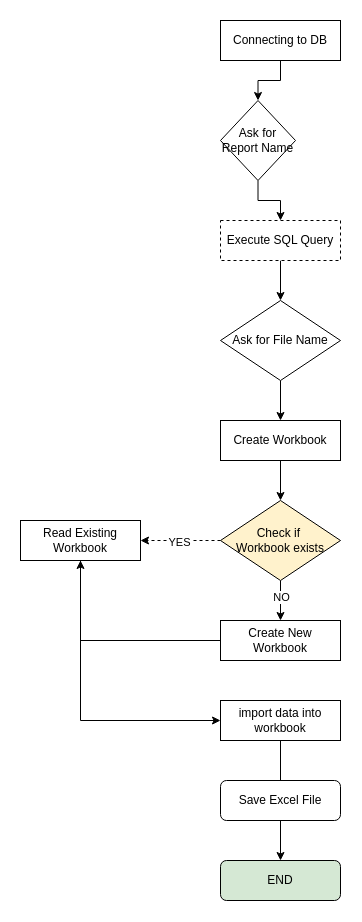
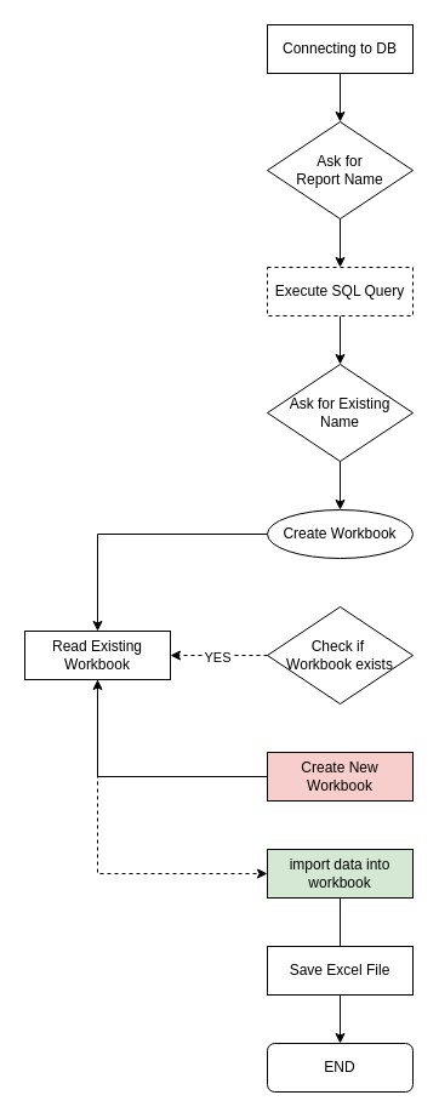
  <mxCell id="0" />
  <mxCell id="1" parent="0" />
  <mxCell id="2" value="" style="edgeStyle=orthogonalEdgeStyle;rounded=0;orthogonalLoop=1;jettySize=auto;html=1;" parent="1" source="3" target="5" edge="1"><mxGeometry relative="1" as="geometry" /></mxCell>
  <mxCell id="3" value="Connecting to DB" style="rounded=0;whiteSpace=wrap;html=1;" parent="1" vertex="1"><mxGeometry x="220" y="20" width="120" height="40" as="geometry" /></mxCell>
  <mxCell id="4" value="" style="edgeStyle=orthogonalEdgeStyle;rounded=0;orthogonalLoop=1;jettySize=auto;html=1;" edge="1" parent="1" source="5" target="7"><mxGeometry relative="1" as="geometry" /></mxCell>
- <mxCell id="5" value="Ask for&lt;div&gt;Report Name&lt;/div&gt;" style="rhombus;whiteSpace=wrap;html=1;" parent="1" vertex="1"><mxGeometry x="220" y="100" width="75" height="80" as="geometry" /></mxCell>
+ <mxCell id="5" value="Ask for&lt;div&gt;Report Name&lt;/div&gt;" style="rhombus;whiteSpace=wrap;html=1;" parent="1" vertex="1"><mxGeometry x="220" y="100" width="120" height="80" as="geometry" /></mxCell>
  <mxCell id="6" value="" style="edgeStyle=orthogonalEdgeStyle;rounded=0;orthogonalLoop=1;jettySize=auto;html=1;" edge="1" parent="1" source="7" target="11"><mxGeometry relative="1" as="geometry" /></mxCell>
  <mxCell id="7" value="Execute SQL Query" style="rounded=0;whiteSpace=wrap;html=1;dashed=1;" parent="1" vertex="1"><mxGeometry x="220" y="220" width="120" height="40" as="geometry" /></mxCell>
  <mxCell id="8" value="" style="edgeStyle=orthogonalEdgeStyle;rounded=0;orthogonalLoop=1;jettySize=auto;html=1;endArrow=none;" parent="1" source="9" target="14" edge="1"><mxGeometry relative="1" as="geometry" /></mxCell>
- <mxCell id="9" value="import data into workbook" style="rounded=0;whiteSpace=wrap;html=1;" parent="1" vertex="1"><mxGeometry x="220" y="700" width="120" height="40" as="geometry" /></mxCell>
+ <mxCell id="9" value="import data into workbook" style="rounded=0;whiteSpace=wrap;html=1;fillColor=#d5e8d4;" parent="1" vertex="1"><mxGeometry x="220" y="700" width="120" height="40" as="geometry" /></mxCell>
  <mxCell id="10" value="" style="edgeStyle=orthogonalEdgeStyle;rounded=0;orthogonalLoop=1;jettySize=auto;html=1;" edge="1" parent="1" source="11" target="25"><mxGeometry relative="1" as="geometry" /></mxCell>
- <mxCell id="11" value="Ask for File Name" style="rhombus;whiteSpace=wrap;html=1;" parent="1" vertex="1"><mxGeometry x="220" y="300" width="120" height="80" as="geometry" /></mxCell>
- <mxCell id="12" value="END" style="rounded=1;whiteSpace=wrap;html=1;fillColor=#d5e8d4;" parent="1" vertex="1"><mxGeometry x="220" y="860" width="120" height="40" as="geometry" /></mxCell>
+ <mxCell id="11" value="Ask for Existing Name" style="rhombus;whiteSpace=wrap;html=1;" parent="1" vertex="1"><mxGeometry x="220" y="300" width="120" height="80" as="geometry" /></mxCell>
+ <mxCell id="12" value="END" style="rounded=1;whiteSpace=wrap;html=1;" parent="1" vertex="1"><mxGeometry x="220" y="860" width="120" height="40" as="geometry" /></mxCell>
  <mxCell id="13" value="" style="edgeStyle=orthogonalEdgeStyle;rounded=0;orthogonalLoop=1;jettySize=auto;html=1;" parent="1" source="14" target="12" edge="1"><mxGeometry relative="1" as="geometry" /></mxCell>
- <mxCell id="14" value="Save Excel File" style="whiteSpace=wrap;html=1;rounded=1;" parent="1" vertex="1"><mxGeometry x="220" y="780" width="120" height="40" as="geometry" /></mxCell>
- <mxCell id="15" value="" style="edgeStyle=orthogonalEdgeStyle;rounded=0;orthogonalLoop=1;jettySize=auto;html=1;" edge="1" parent="1" source="19" target="23"><mxGeometry relative="1" as="geometry" /></mxCell>
- <mxCell id="16" value="NO" style="edgeLabel;html=1;align=center;verticalAlign=middle;resizable=0;points=[];" vertex="1" connectable="0" parent="15"><mxGeometry x="-0.2" relative="1" as="geometry"><mxPoint as="offset" /></mxGeometry></mxCell>
+ <mxCell id="14" value="Save Excel File" style="rounded=0;whiteSpace=wrap;html=1;" parent="1" vertex="1"><mxGeometry x="220" y="780" width="120" height="40" as="geometry" /></mxCell>
  <mxCell id="17" value="" style="edgeStyle=orthogonalEdgeStyle;rounded=0;orthogonalLoop=1;jettySize=auto;html=1;dashed=1;" edge="1" parent="1" source="19" target="21"><mxGeometry relative="1" as="geometry" /></mxCell>
  <mxCell id="18" value="YES" style="edgeLabel;html=1;align=center;verticalAlign=middle;resizable=0;points=[];" vertex="1" connectable="0" parent="17"><mxGeometry x="0.05" y="1" relative="1" as="geometry"><mxPoint as="offset" /></mxGeometry></mxCell>
- <mxCell id="19" value="Check if&amp;nbsp;&lt;div&gt;Workbook exists&lt;/div&gt;" style="rhombus;whiteSpace=wrap;html=1;fillColor=#fff2cc;" vertex="1" parent="1"><mxGeometry x="220" y="500" width="120" height="80" as="geometry" /></mxCell>
- <mxCell id="20" style="edgeStyle=orthogonalEdgeStyle;rounded=0;orthogonalLoop=1;jettySize=auto;html=1;entryX=0;entryY=0.5;entryDx=0;entryDy=0;" edge="1" parent="1" source="21" target="9"><mxGeometry relative="1" as="geometry"><Array as="points"><mxPoint x="80" y="720" /></Array></mxGeometry></mxCell>
+ <mxCell id="19" value="Check if&amp;nbsp;&lt;div&gt;Workbook exists&lt;/div&gt;" style="rhombus;whiteSpace=wrap;html=1;" vertex="1" parent="1"><mxGeometry x="220" y="500" width="120" height="80" as="geometry" /></mxCell>
+ <mxCell id="20" style="edgeStyle=orthogonalEdgeStyle;rounded=0;orthogonalLoop=1;jettySize=auto;html=1;entryX=0;entryY=0.5;entryDx=0;entryDy=0;dashed=1;" edge="1" parent="1" source="21" target="9"><mxGeometry relative="1" as="geometry"><Array as="points"><mxPoint x="80" y="720" /></Array></mxGeometry></mxCell>
  <mxCell id="21" value="Read Existing Workbook" style="rounded=0;whiteSpace=wrap;html=1;" vertex="1" parent="1"><mxGeometry x="20" y="520" width="120" height="40" as="geometry" /></mxCell>
  <mxCell id="22" value="" style="edgeStyle=orthogonalEdgeStyle;rounded=0;orthogonalLoop=1;jettySize=auto;html=1;" edge="1" parent="1" source="23" target="21"><mxGeometry relative="1" as="geometry" /></mxCell>
- <mxCell id="23" value="Create New Workbook" style="rounded=0;whiteSpace=wrap;html=1;" vertex="1" parent="1"><mxGeometry x="220" y="620" width="120" height="40" as="geometry" /></mxCell>
- <mxCell id="24" value="" style="edgeStyle=orthogonalEdgeStyle;rounded=0;orthogonalLoop=1;jettySize=auto;html=1;" edge="1" parent="1" source="25" target="19"><mxGeometry relative="1" as="geometry" /></mxCell>
- <mxCell id="25" value="Create Workbook" style="rounded=0;whiteSpace=wrap;html=1;" vertex="1" parent="1"><mxGeometry x="220" y="420" width="120" height="40" as="geometry" /></mxCell>
+ <mxCell id="23" value="Create New Workbook" style="rounded=0;whiteSpace=wrap;html=1;fillColor=#f8cecc;" vertex="1" parent="1"><mxGeometry x="220" y="620" width="120" height="40" as="geometry" /></mxCell>
+ <mxCell id="24" value="" style="edgeStyle=orthogonalEdgeStyle;rounded=0;orthogonalLoop=1;jettySize=auto;html=1;" edge="1" parent="1" source="25" target="21"><mxGeometry relative="1" as="geometry" /></mxCell>
+ <mxCell id="25" value="Create Workbook" style="ellipse;whiteSpace=wrap;html=1;" vertex="1" parent="1"><mxGeometry x="220" y="420" width="120" height="40" as="geometry" /></mxCell>
